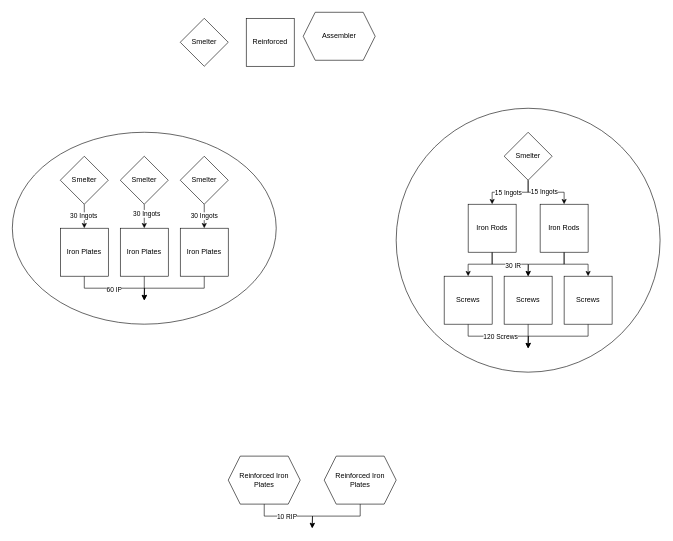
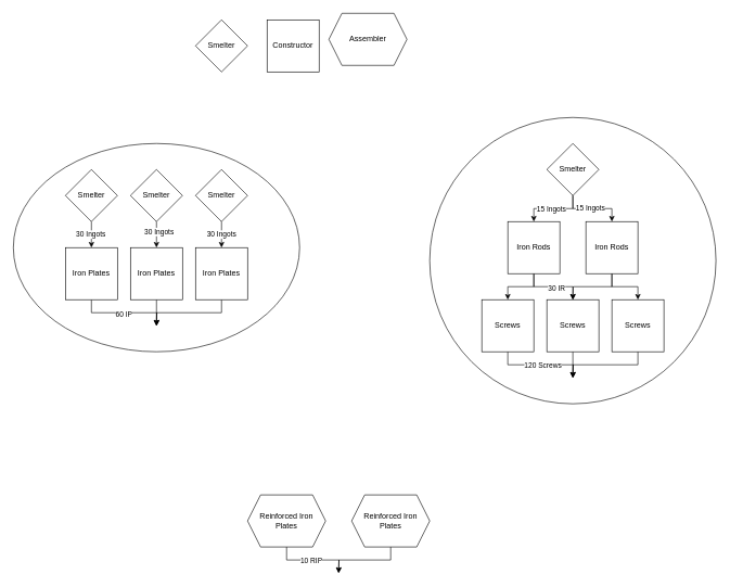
  <mxCell id="0" />
  <mxCell id="1" parent="0" />
  <mxCell id="2" value="&lt;div&gt;Smelter&lt;/div&gt;" style="rhombus;whiteSpace=wrap;html=1;" vertex="1" parent="1"><mxGeometry y="30" width="80" height="80" as="geometry" x="300" /></mxCell>
- <mxCell id="3" value="&lt;div&gt;Reinforced&lt;/div&gt;" style="whiteSpace=wrap;html=1;aspect=fixed;" vertex="1" parent="1"><mxGeometry x="410" y="30" width="80" height="80" as="geometry" /></mxCell>
+ <mxCell id="3" value="&lt;div&gt;Constructor&lt;/div&gt;" style="whiteSpace=wrap;html=1;aspect=fixed;" vertex="1" parent="1"><mxGeometry x="410" y="30" width="80" height="80" as="geometry" /></mxCell>
  <mxCell id="4" value="&lt;div&gt;Assembler&lt;/div&gt;" style="shape=hexagon;perimeter=hexagonPerimeter2;whiteSpace=wrap;html=1;fixedSize=1;" vertex="1" parent="1"><mxGeometry x="505" y="20" width="120" height="80" as="geometry" /></mxCell>
  <mxCell id="5" style="edgeStyle=orthogonalEdgeStyle;rounded=0;orthogonalLoop=1;jettySize=auto;html=1;exitX=0.5;exitY=1;exitDx=0;exitDy=0;" edge="1" parent="1" source="7"><mxGeometry relative="1" as="geometry"><mxPoint x="520" y="880" as="targetPoint" /></mxGeometry></mxCell>
  <mxCell id="6" value="10 RIP" style="edgeLabel;html=1;align=center;verticalAlign=middle;resizable=0;points=[];" vertex="1" connectable="0" parent="5"><mxGeometry x="-0.054" relative="1" as="geometry"><mxPoint as="offset" /></mxGeometry></mxCell>
  <mxCell id="7" value="Reinforced Iron Plates" style="shape=hexagon;perimeter=hexagonPerimeter2;whiteSpace=wrap;html=1;fixedSize=1;" vertex="1" parent="1"><mxGeometry x="380" y="760" width="120" height="80" as="geometry" /></mxCell>
  <mxCell id="8" style="edgeStyle=orthogonalEdgeStyle;rounded=0;orthogonalLoop=1;jettySize=auto;html=1;exitX=0.5;exitY=1;exitDx=0;exitDy=0;" edge="1" parent="1" source="9"><mxGeometry relative="1" as="geometry"><mxPoint x="520" y="880" as="targetPoint" /></mxGeometry></mxCell>
  <mxCell id="9" value="Reinforced Iron Plates" style="shape=hexagon;perimeter=hexagonPerimeter2;whiteSpace=wrap;html=1;fixedSize=1;" vertex="1" parent="1"><mxGeometry x="540" y="760" width="120" height="80" as="geometry" /></mxCell>
  <mxCell id="10" value="" style="group" vertex="1" connectable="0" parent="1"><mxGeometry x="660" y="180" width="440" height="440" as="geometry" /></mxCell>
  <mxCell id="11" style="edgeStyle=orthogonalEdgeStyle;rounded=0;orthogonalLoop=1;jettySize=auto;html=1;exitX=0.5;exitY=1;exitDx=0;exitDy=0;entryX=0.5;entryY=0;entryDx=0;entryDy=0;" edge="1" parent="10" source="15" target="19"><mxGeometry relative="1" as="geometry" /></mxCell>
  <mxCell id="12" value="15 Ingots" style="edgeLabel;html=1;align=center;verticalAlign=middle;resizable=0;points=[];" vertex="1" connectable="0" parent="11"><mxGeometry x="0.08" relative="1" as="geometry"><mxPoint as="offset" /></mxGeometry></mxCell>
  <mxCell id="13" style="edgeStyle=orthogonalEdgeStyle;rounded=0;orthogonalLoop=1;jettySize=auto;html=1;exitX=0.5;exitY=1;exitDx=0;exitDy=0;entryX=0.5;entryY=0;entryDx=0;entryDy=0;" edge="1" parent="10" source="15" target="22"><mxGeometry relative="1" as="geometry" /></mxCell>
  <mxCell id="14" value="&lt;div&gt;15 Ingots&lt;/div&gt;" style="edgeLabel;html=1;align=center;verticalAlign=middle;resizable=0;points=[];" vertex="1" connectable="0" parent="13"><mxGeometry x="-0.08" y="1" relative="1" as="geometry"><mxPoint as="offset" /></mxGeometry></mxCell>
  <mxCell id="15" value="Smelter" style="rhombus;whiteSpace=wrap;html=1;" vertex="1" parent="10"><mxGeometry x="180" y="40" width="80" height="80" as="geometry" /></mxCell>
  <mxCell id="16" style="edgeStyle=orthogonalEdgeStyle;rounded=0;orthogonalLoop=1;jettySize=auto;html=1;exitX=0.5;exitY=1;exitDx=0;exitDy=0;entryX=0.5;entryY=0;entryDx=0;entryDy=0;" edge="1" parent="10" source="19" target="24"><mxGeometry relative="1" as="geometry" /></mxCell>
  <mxCell id="17" value="30 IR" style="edgeLabel;html=1;align=center;verticalAlign=middle;resizable=0;points=[];" vertex="1" connectable="0" parent="16"><mxGeometry x="0.08" y="-1" relative="1" as="geometry"><mxPoint as="offset" /></mxGeometry></mxCell>
  <mxCell id="18" style="edgeStyle=orthogonalEdgeStyle;rounded=0;orthogonalLoop=1;jettySize=auto;html=1;exitX=0.5;exitY=1;exitDx=0;exitDy=0;entryX=0.5;entryY=0;entryDx=0;entryDy=0;" edge="1" parent="10" source="19" target="27"><mxGeometry relative="1" as="geometry" /></mxCell>
  <mxCell id="19" value="Iron Rods" style="whiteSpace=wrap;html=1;aspect=fixed;" vertex="1" parent="10"><mxGeometry x="120" y="160" width="80" height="80" as="geometry" /></mxCell>
  <mxCell id="20" style="edgeStyle=orthogonalEdgeStyle;rounded=0;orthogonalLoop=1;jettySize=auto;html=1;exitX=0.5;exitY=1;exitDx=0;exitDy=0;" edge="1" parent="10" source="22"><mxGeometry relative="1" as="geometry"><mxPoint x="220" y="280" as="targetPoint" /></mxGeometry></mxCell>
  <mxCell id="21" style="edgeStyle=orthogonalEdgeStyle;rounded=0;orthogonalLoop=1;jettySize=auto;html=1;exitX=0.5;exitY=1;exitDx=0;exitDy=0;entryX=0.5;entryY=0;entryDx=0;entryDy=0;" edge="1" parent="10" source="22" target="29"><mxGeometry relative="1" as="geometry" /></mxCell>
  <mxCell id="22" value="Iron Rods" style="whiteSpace=wrap;html=1;aspect=fixed;" vertex="1" parent="10"><mxGeometry x="240" y="160" width="80" height="80" as="geometry" /></mxCell>
  <mxCell id="23" style="edgeStyle=orthogonalEdgeStyle;rounded=0;orthogonalLoop=1;jettySize=auto;html=1;exitX=0.5;exitY=1;exitDx=0;exitDy=0;" edge="1" parent="10" source="24"><mxGeometry relative="1" as="geometry"><mxPoint x="220" y="400" as="targetPoint" /></mxGeometry></mxCell>
  <mxCell id="24" value="Screws" style="whiteSpace=wrap;html=1;aspect=fixed;" vertex="1" parent="10"><mxGeometry x="180" y="280" width="80" height="80" as="geometry" /></mxCell>
  <mxCell id="25" style="edgeStyle=orthogonalEdgeStyle;rounded=0;orthogonalLoop=1;jettySize=auto;html=1;exitX=0.5;exitY=1;exitDx=0;exitDy=0;" edge="1" parent="10" source="27"><mxGeometry relative="1" as="geometry"><mxPoint x="220" y="400" as="targetPoint" /></mxGeometry></mxCell>
  <mxCell id="26" value="&lt;div&gt;120 Screws&lt;/div&gt;" style="edgeLabel;html=1;align=center;verticalAlign=middle;resizable=0;points=[];" vertex="1" connectable="0" parent="25"><mxGeometry x="0.039" y="-1" relative="1" as="geometry"><mxPoint as="offset" /></mxGeometry></mxCell>
  <mxCell id="27" value="Screws" style="whiteSpace=wrap;html=1;aspect=fixed;" vertex="1" parent="10"><mxGeometry x="80" y="280" width="80" height="80" as="geometry" /></mxCell>
  <mxCell id="28" style="edgeStyle=orthogonalEdgeStyle;rounded=0;orthogonalLoop=1;jettySize=auto;html=1;exitX=0.5;exitY=1;exitDx=0;exitDy=0;" edge="1" parent="10" source="29"><mxGeometry relative="1" as="geometry"><mxPoint x="220" y="400" as="targetPoint" /></mxGeometry></mxCell>
  <mxCell id="29" value="Screws" style="whiteSpace=wrap;html=1;aspect=fixed;" vertex="1" parent="10"><mxGeometry x="280" y="280" width="80" height="80" as="geometry" /></mxCell>
  <mxCell id="30" value="" style="ellipse;whiteSpace=wrap;html=1;fillColor=none;" vertex="1" parent="10"><mxGeometry width="440" height="440" as="geometry" /></mxCell>
  <mxCell id="31" value="" style="group" vertex="1" connectable="0" parent="1"><mxGeometry x="20" y="220" width="440" height="320" as="geometry" /></mxCell>
  <mxCell id="32" style="edgeStyle=orthogonalEdgeStyle;rounded=0;orthogonalLoop=1;jettySize=auto;html=1;exitX=0.5;exitY=1;exitDx=0;exitDy=0;entryX=0.5;entryY=0;entryDx=0;entryDy=0;" edge="1" parent="31" source="34" target="37"><mxGeometry relative="1" as="geometry" /></mxCell>
  <mxCell id="33" value="30 Ingots" style="edgeLabel;html=1;align=center;verticalAlign=middle;resizable=0;points=[];" vertex="1" connectable="0" parent="32"><mxGeometry x="-0.05" y="-2" relative="1" as="geometry"><mxPoint as="offset" /></mxGeometry></mxCell>
  <mxCell id="34" value="Smelter" style="rhombus;whiteSpace=wrap;html=1;" vertex="1" parent="31"><mxGeometry x="80" y="40" width="80" height="80" as="geometry" /></mxCell>
  <mxCell id="35" style="edgeStyle=orthogonalEdgeStyle;rounded=0;orthogonalLoop=1;jettySize=auto;html=1;exitX=0.5;exitY=1;exitDx=0;exitDy=0;" edge="1" parent="31" source="37"><mxGeometry relative="1" as="geometry"><mxPoint x="220" y="280" as="targetPoint" /></mxGeometry></mxCell>
  <mxCell id="36" value="60 IP" style="edgeLabel;html=1;align=center;verticalAlign=middle;resizable=0;points=[];" vertex="1" connectable="0" parent="35"><mxGeometry x="-0.018" y="-2" relative="1" as="geometry"><mxPoint as="offset" /></mxGeometry></mxCell>
  <mxCell id="37" value="Iron Plates" style="whiteSpace=wrap;html=1;aspect=fixed;" vertex="1" parent="31"><mxGeometry x="80" y="160" width="80" height="80" as="geometry" /></mxCell>
  <mxCell id="38" style="edgeStyle=orthogonalEdgeStyle;rounded=0;orthogonalLoop=1;jettySize=auto;html=1;exitX=0.5;exitY=1;exitDx=0;exitDy=0;entryX=0.5;entryY=0;entryDx=0;entryDy=0;" edge="1" parent="31" source="40" target="42"><mxGeometry relative="1" as="geometry" /></mxCell>
  <mxCell id="39" value="30 Ingots" style="edgeLabel;html=1;align=center;verticalAlign=middle;resizable=0;points=[];" vertex="1" connectable="0" parent="38"><mxGeometry x="-0.25" y="3" relative="1" as="geometry"><mxPoint as="offset" /></mxGeometry></mxCell>
  <mxCell id="40" value="Smelter" style="rhombus;whiteSpace=wrap;html=1;" vertex="1" parent="31"><mxGeometry x="180" y="40" width="80" height="80" as="geometry" /></mxCell>
  <mxCell id="41" style="edgeStyle=orthogonalEdgeStyle;rounded=0;orthogonalLoop=1;jettySize=auto;html=1;exitX=0.5;exitY=1;exitDx=0;exitDy=0;" edge="1" parent="31" source="42"><mxGeometry relative="1" as="geometry"><mxPoint x="220" y="280" as="targetPoint" /></mxGeometry></mxCell>
  <mxCell id="42" value="Iron Plates" style="whiteSpace=wrap;html=1;aspect=fixed;" vertex="1" parent="31"><mxGeometry x="180" y="160" width="80" height="80" as="geometry" /></mxCell>
  <mxCell id="43" style="edgeStyle=orthogonalEdgeStyle;rounded=0;orthogonalLoop=1;jettySize=auto;html=1;exitX=0.5;exitY=1;exitDx=0;exitDy=0;" edge="1" parent="31" source="45" target="47"><mxGeometry relative="1" as="geometry" /></mxCell>
  <mxCell id="44" value="30 Ingots" style="edgeLabel;html=1;align=center;verticalAlign=middle;resizable=0;points=[];" vertex="1" connectable="0" parent="43"><mxGeometry x="-0.05" y="-1" relative="1" as="geometry"><mxPoint as="offset" /></mxGeometry></mxCell>
  <mxCell id="45" value="Smelter" style="rhombus;whiteSpace=wrap;html=1;" vertex="1" parent="31"><mxGeometry x="280" y="40" width="80" height="80" as="geometry" /></mxCell>
  <mxCell id="46" style="edgeStyle=orthogonalEdgeStyle;rounded=0;orthogonalLoop=1;jettySize=auto;html=1;exitX=0.5;exitY=1;exitDx=0;exitDy=0;" edge="1" parent="31" source="47"><mxGeometry relative="1" as="geometry"><mxPoint x="220" y="280" as="targetPoint" /></mxGeometry></mxCell>
  <mxCell id="47" value="Iron Plates" style="whiteSpace=wrap;html=1;aspect=fixed;" vertex="1" parent="31"><mxGeometry x="280" y="160" width="80" height="80" as="geometry" /></mxCell>
  <mxCell id="48" value="" style="ellipse;whiteSpace=wrap;html=1;fillColor=none;" vertex="1" parent="31"><mxGeometry width="440" height="320" as="geometry" /></mxCell>
